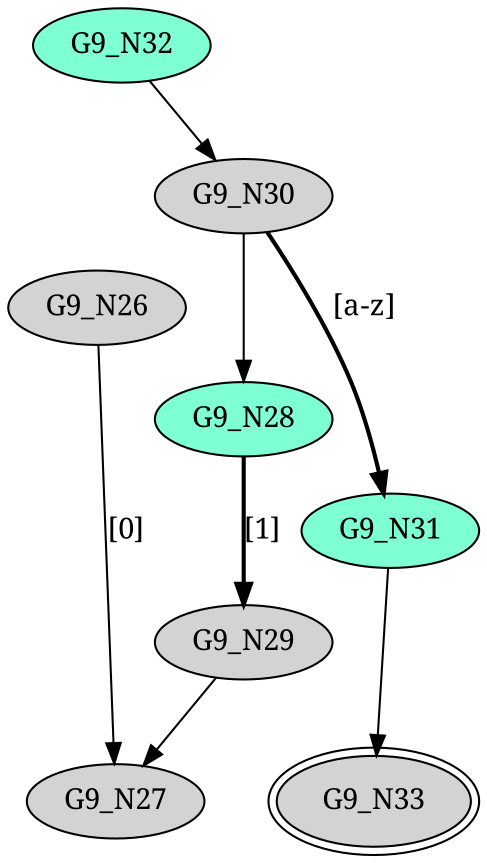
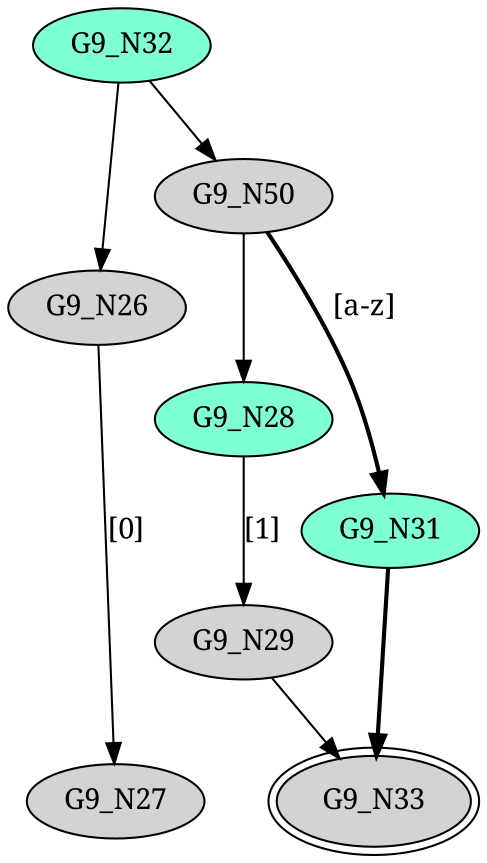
  digraph {
    fontname="Noto Serif"
    node [fillcolor=lightgrey fontname="Noto Serif" style=filled]
    edge [fontname="Noto Serif"]
    G9_N26
    G9_N27
    G9_N28 [fillcolor=aquamarine]
    G9_N29
    G9_N33 [peripheries=2]
-   G9_N30
+   G9_N30 [label=G9_N50]
    G9_N31 [fillcolor=aquamarine]
    G9_N32 [fillcolor=aquamarine]
    G9_N26 -> G9_N27 [label="[0]" style=solid]
-   G9_N28 -> G9_N29 [label="[1]" style=bold]
-   G9_N29 -> G9_N27
+   G9_N28 -> G9_N29 [label="[1]" style=solid]
+   G9_N29 -> G9_N33
    G9_N30 -> G9_N28
    G9_N30 -> G9_N31 [label="[a-z]" style=bold]
-   G9_N31 -> G9_N33
+   G9_N31 -> G9_N33 [style=bold]
+   G9_N32 -> G9_N26
    G9_N32 -> G9_N30
  }
